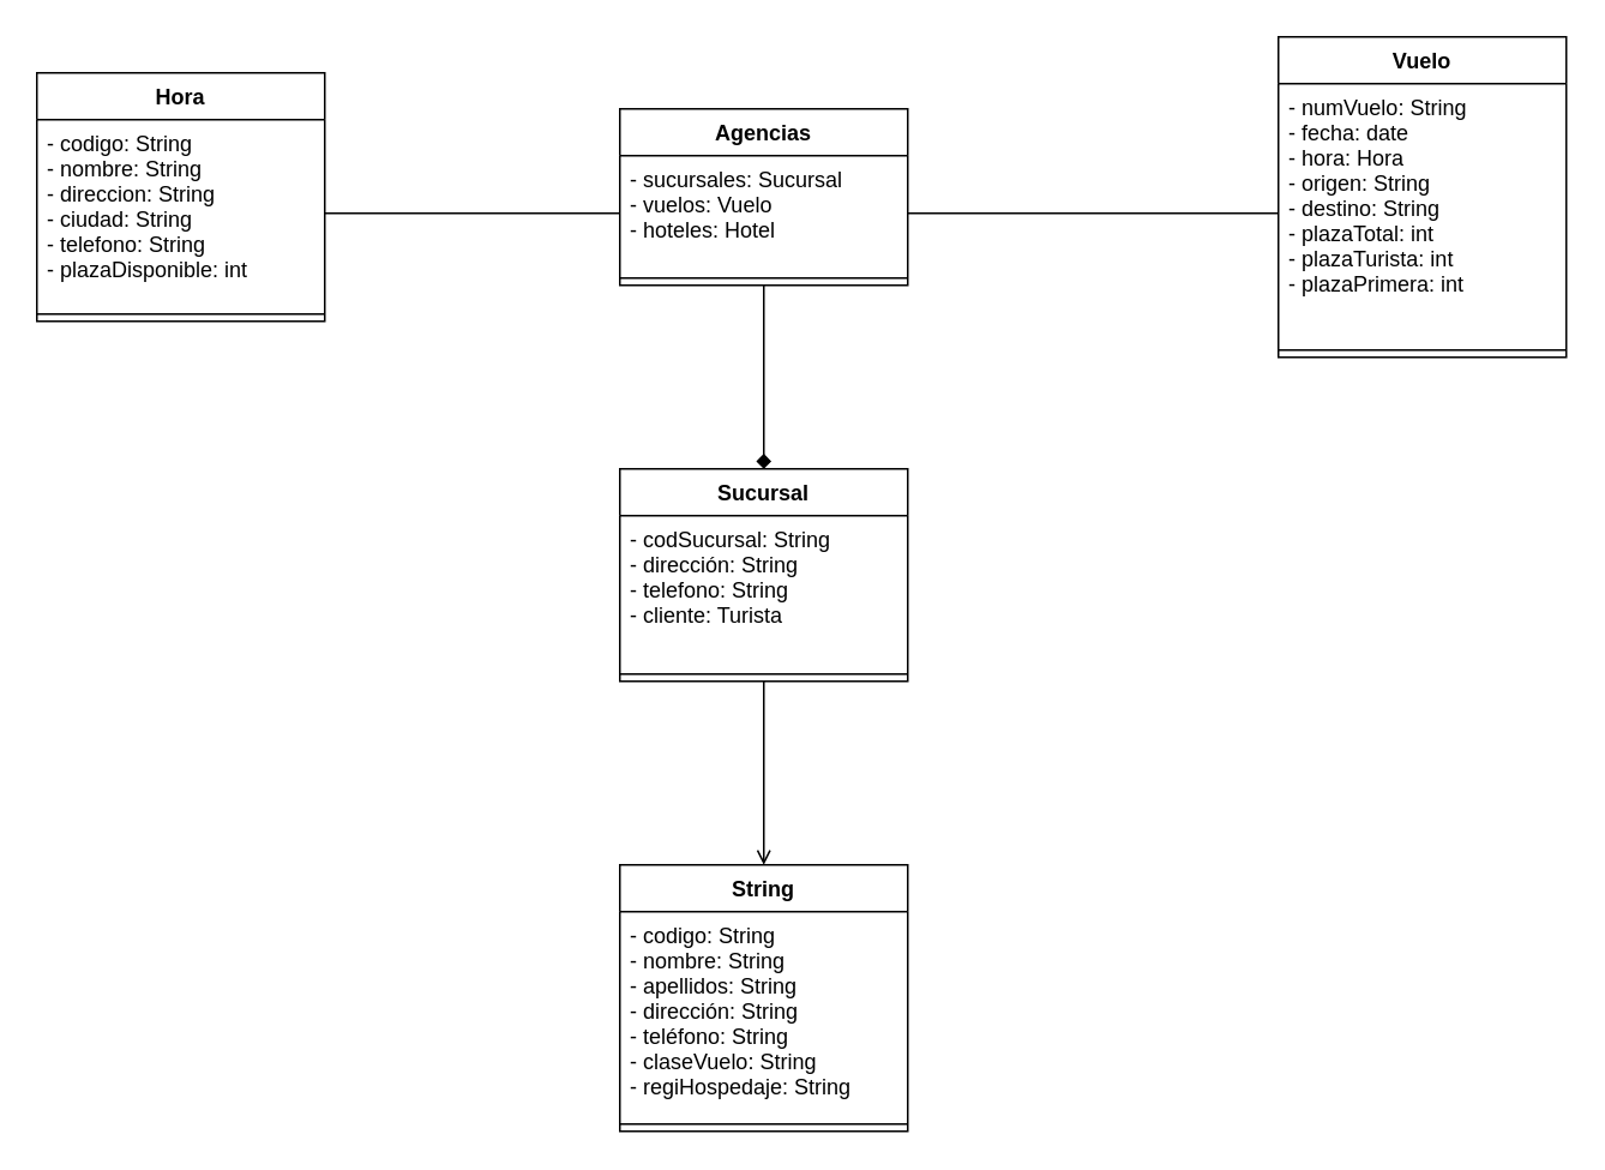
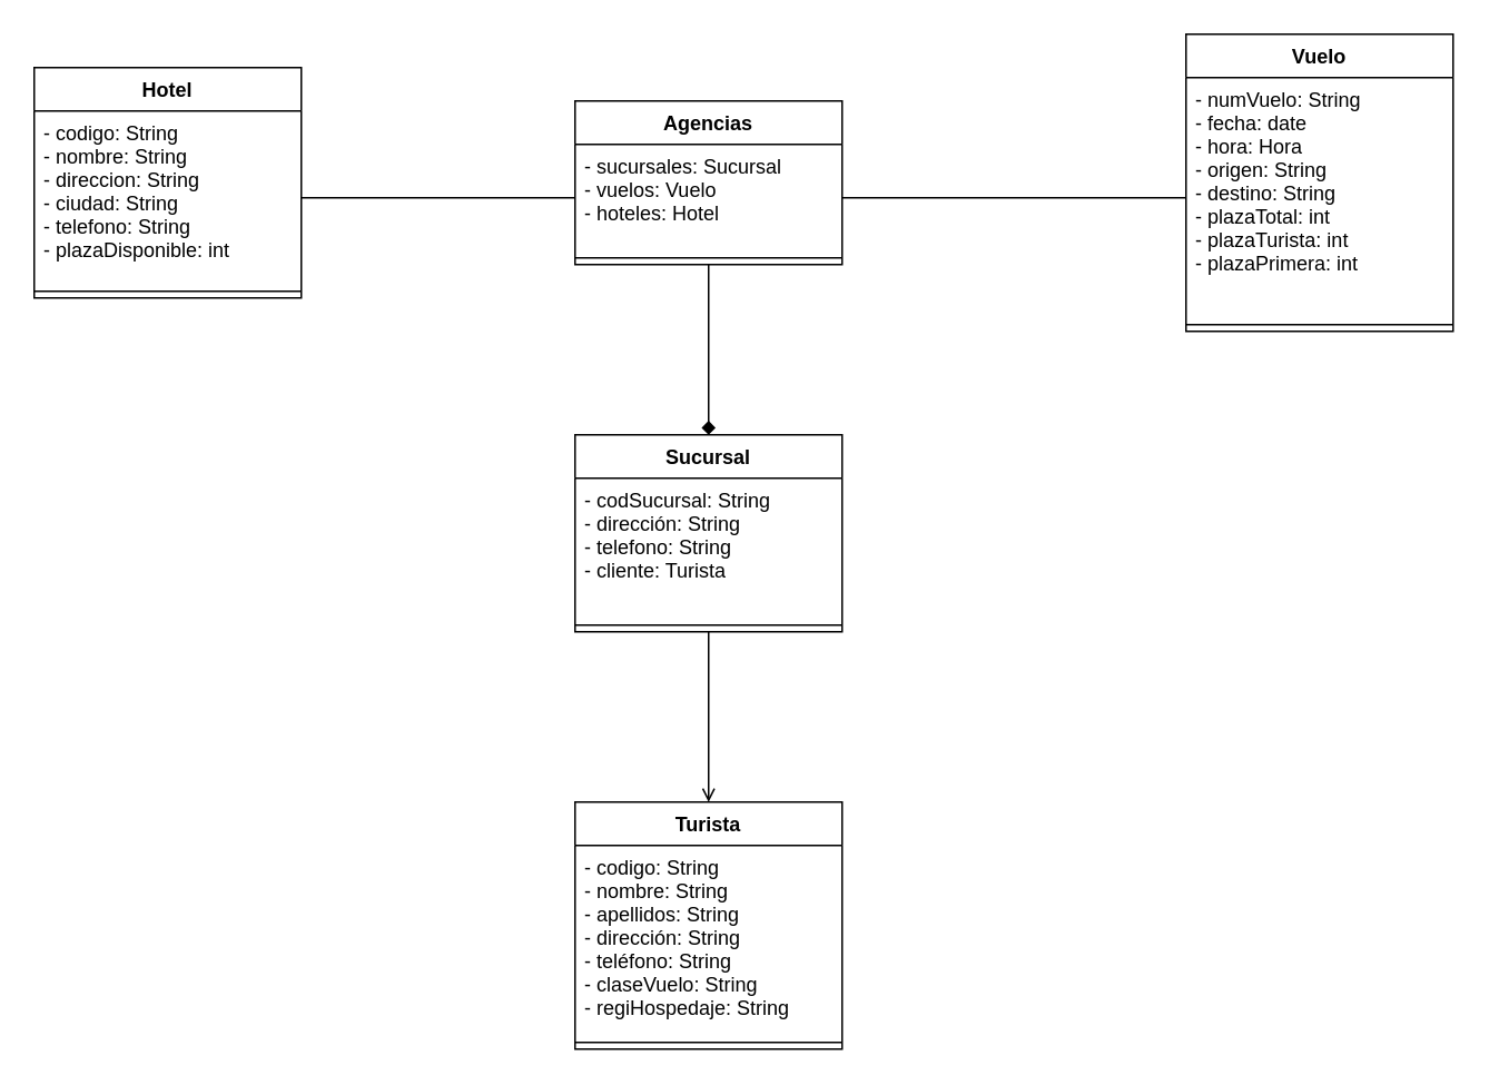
  <mxCell id="0" />
  <mxCell id="1" parent="0" />
  <mxCell id="2" value="Agencias" style="swimlane;fontStyle=1;align=center;verticalAlign=top;childLayout=stackLayout;horizontal=1;startSize=26;horizontalStack=0;resizeParent=1;resizeParentMax=0;resizeLast=0;collapsible=1;marginBottom=0;" vertex="1" parent="1"><mxGeometry x="344" y="60" width="160" height="98" as="geometry" /></mxCell>
  <mxCell id="3" value="- sucursales: Sucursal&#10;- vuelos: Vuelo&#10;- hoteles: Hotel&#10;" style="text;strokeColor=none;fillColor=none;align=left;verticalAlign=top;spacingLeft=4;spacingRight=4;overflow=hidden;rotatable=0;points=[[0,0.5],[1,0.5]];portConstraint=eastwest;" vertex="1" parent="2"><mxGeometry y="26" width="160" height="64" as="geometry" /></mxCell>
  <mxCell id="4" value="" style="line;strokeWidth=1;fillColor=none;align=left;verticalAlign=middle;spacingTop=-1;spacingLeft=3;spacingRight=3;rotatable=0;labelPosition=right;points=[];portConstraint=eastwest;" vertex="1" parent="2"><mxGeometry y="90" width="160" height="8" as="geometry" /></mxCell>
  <mxCell id="5" value="Sucursal" style="swimlane;fontStyle=1;align=center;verticalAlign=top;childLayout=stackLayout;horizontal=1;startSize=26;horizontalStack=0;resizeParent=1;resizeParentMax=0;resizeLast=0;collapsible=1;marginBottom=0;" vertex="1" parent="1"><mxGeometry x="344" y="260" width="160" height="118" as="geometry" /></mxCell>
  <mxCell id="6" value="- codSucursal: String&#10;- dirección: String&#10;- telefono: String&#10;- cliente: Turista&#10;&#10;" style="text;strokeColor=none;fillColor=none;align=left;verticalAlign=top;spacingLeft=4;spacingRight=4;overflow=hidden;rotatable=0;points=[[0,0.5],[1,0.5]];portConstraint=eastwest;" vertex="1" parent="5"><mxGeometry y="26" width="160" height="84" as="geometry" /></mxCell>
  <mxCell id="7" value="" style="line;strokeWidth=1;fillColor=none;align=left;verticalAlign=middle;spacingTop=-1;spacingLeft=3;spacingRight=3;rotatable=0;labelPosition=right;points=[];portConstraint=eastwest;" vertex="1" parent="5"><mxGeometry y="110" width="160" height="8" as="geometry" /></mxCell>
  <mxCell id="8" value="Vuelo" style="swimlane;fontStyle=1;align=center;verticalAlign=top;childLayout=stackLayout;horizontal=1;startSize=26;horizontalStack=0;resizeParent=1;resizeParentMax=0;resizeLast=0;collapsible=1;marginBottom=0;" vertex="1" parent="1"><mxGeometry x="710" y="20" width="160" height="178" as="geometry" /></mxCell>
  <mxCell id="9" value="- numVuelo: String&#10;- fecha: date&#10;- hora: Hora&#10;- origen: String&#10;- destino: String&#10;- plazaTotal: int&#10;- plazaTurista: int&#10;- plazaPrimera: int&#10;&#10;" style="text;strokeColor=none;fillColor=none;align=left;verticalAlign=top;spacingLeft=4;spacingRight=4;overflow=hidden;rotatable=0;points=[[0,0.5],[1,0.5]];portConstraint=eastwest;" vertex="1" parent="8"><mxGeometry y="26" width="160" height="144" as="geometry" /></mxCell>
  <mxCell id="10" value="" style="line;strokeWidth=1;fillColor=none;align=left;verticalAlign=middle;spacingTop=-1;spacingLeft=3;spacingRight=3;rotatable=0;labelPosition=right;points=[];portConstraint=eastwest;" vertex="1" parent="8"><mxGeometry y="170" width="160" height="8" as="geometry" /></mxCell>
- <mxCell id="11" value="String" style="swimlane;fontStyle=1;align=center;verticalAlign=top;childLayout=stackLayout;horizontal=1;startSize=26;horizontalStack=0;resizeParent=1;resizeParentMax=0;resizeLast=0;collapsible=1;marginBottom=0;" vertex="1" parent="1"><mxGeometry x="344" y="480" width="160" height="148" as="geometry" /></mxCell>
+ <mxCell id="11" value="Turista" style="swimlane;fontStyle=1;align=center;verticalAlign=top;childLayout=stackLayout;horizontal=1;startSize=26;horizontalStack=0;resizeParent=1;resizeParentMax=0;resizeLast=0;collapsible=1;marginBottom=0;" vertex="1" parent="1"><mxGeometry x="344" y="480" width="160" height="148" as="geometry" /></mxCell>
  <mxCell id="12" value="- codigo: String&#10;- nombre: String&#10;- apellidos: String&#10;- dirección: String&#10;- teléfono: String&#10;- claseVuelo: String&#10;- regiHospedaje: String&#10;&#10;&#10;" style="text;strokeColor=none;fillColor=none;align=left;verticalAlign=top;spacingLeft=4;spacingRight=4;overflow=hidden;rotatable=0;points=[[0,0.5],[1,0.5]];portConstraint=eastwest;" vertex="1" parent="11"><mxGeometry y="26" width="160" height="114" as="geometry" /></mxCell>
  <mxCell id="13" value="" style="line;strokeWidth=1;fillColor=none;align=left;verticalAlign=middle;spacingTop=-1;spacingLeft=3;spacingRight=3;rotatable=0;labelPosition=right;points=[];portConstraint=eastwest;" vertex="1" parent="11"><mxGeometry y="140" width="160" height="8" as="geometry" /></mxCell>
- <mxCell id="14" value="Hora" style="swimlane;fontStyle=1;align=center;verticalAlign=top;childLayout=stackLayout;horizontal=1;startSize=26;horizontalStack=0;resizeParent=1;resizeParentMax=0;resizeLast=0;collapsible=1;marginBottom=0;" vertex="1" parent="1"><mxGeometry x="20" y="40" width="160" height="138" as="geometry" /></mxCell>
+ <mxCell id="14" value="Hotel" style="swimlane;fontStyle=1;align=center;verticalAlign=top;childLayout=stackLayout;horizontal=1;startSize=26;horizontalStack=0;resizeParent=1;resizeParentMax=0;resizeLast=0;collapsible=1;marginBottom=0;" vertex="1" parent="1"><mxGeometry x="20" y="40" width="160" height="138" as="geometry" /></mxCell>
  <mxCell id="15" value="- codigo: String&#10;- nombre: String&#10;- direccion: String&#10;- ciudad: String&#10;- telefono: String&#10;- plazaDisponible: int&#10;" style="text;strokeColor=none;fillColor=none;align=left;verticalAlign=top;spacingLeft=4;spacingRight=4;overflow=hidden;rotatable=0;points=[[0,0.5],[1,0.5]];portConstraint=eastwest;" vertex="1" parent="14"><mxGeometry y="26" width="160" height="104" as="geometry" /></mxCell>
  <mxCell id="16" value="" style="line;strokeWidth=1;fillColor=none;align=left;verticalAlign=middle;spacingTop=-1;spacingLeft=3;spacingRight=3;rotatable=0;labelPosition=right;points=[];portConstraint=eastwest;" vertex="1" parent="14"><mxGeometry y="130" width="160" height="8" as="geometry" /></mxCell>
  <mxCell id="17" value="" style="endArrow=none;html=1;rounded=0;exitX=1;exitY=0.5;exitDx=0;exitDy=0;entryX=0;entryY=0.5;entryDx=0;entryDy=0;labelBackgroundColor=none;" edge="1" parent="1" source="3" target="9"><mxGeometry width="50" height="50" relative="1" as="geometry"><mxPoint x="630" y="260" as="sourcePoint" /><mxPoint x="680" y="210" as="targetPoint" /></mxGeometry></mxCell>
  <mxCell id="18" value="" style="endArrow=none;html=1;rounded=0;exitX=1;exitY=0.5;exitDx=0;exitDy=0;entryX=0;entryY=0.5;entryDx=0;entryDy=0;labelBackgroundColor=none;" edge="1" parent="1" source="15" target="3"><mxGeometry width="50" height="50" relative="1" as="geometry"><mxPoint x="514" y="128" as="sourcePoint" /><mxPoint x="720" y="128" as="targetPoint" /></mxGeometry></mxCell>
  <mxCell id="19" value="" style="endArrow=diamond;html=1;rounded=0;exitX=0.5;exitY=1;exitDx=0;exitDy=0;entryX=0.5;entryY=0;entryDx=0;entryDy=0;labelBackgroundColor=none;" edge="1" parent="1" source="2" target="5"><mxGeometry width="50" height="50" relative="1" as="geometry"><mxPoint x="514" y="128" as="sourcePoint" /><mxPoint x="720" y="128" as="targetPoint" /></mxGeometry></mxCell>
  <mxCell id="20" value="" style="endArrow=open;html=1;rounded=0;exitX=0.5;exitY=1;exitDx=0;exitDy=0;entryX=0.5;entryY=0;entryDx=0;entryDy=0;labelBackgroundColor=none;" edge="1" parent="1" source="5" target="11"><mxGeometry width="50" height="50" relative="1" as="geometry"><mxPoint x="434" y="168" as="sourcePoint" /><mxPoint x="434" y="270" as="targetPoint" /></mxGeometry></mxCell>
